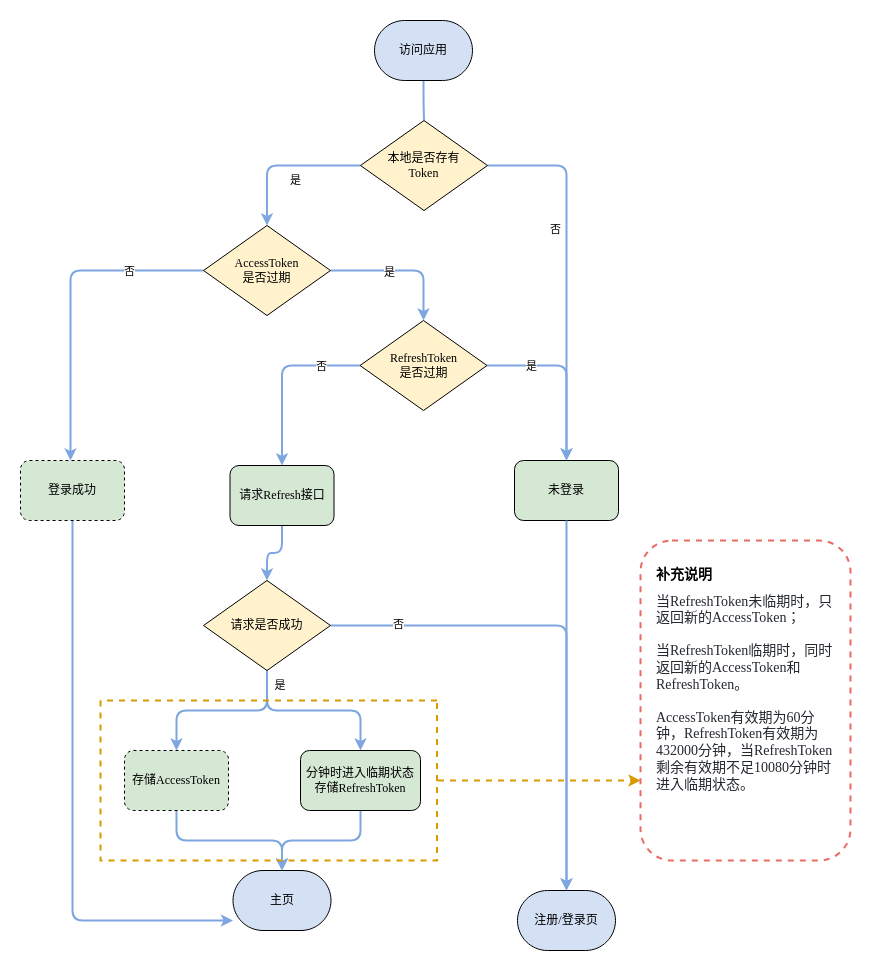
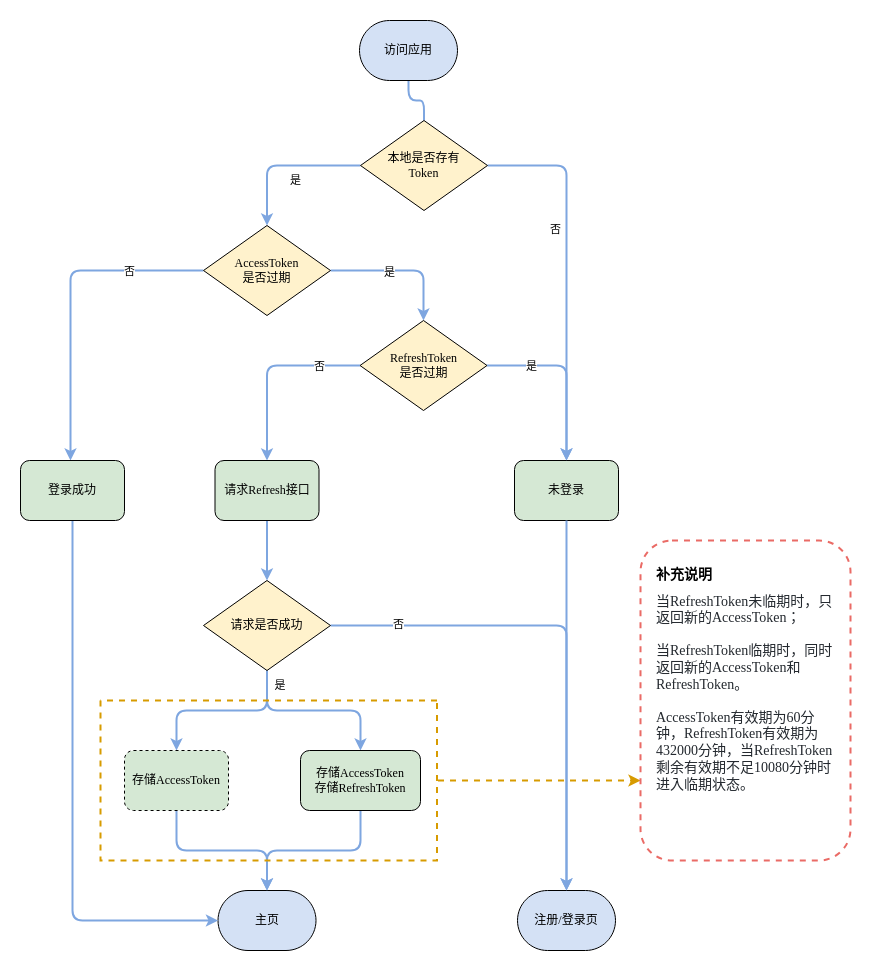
  <mxCell id="0" />
  <mxCell id="1" parent="0" />
  <mxCell id="2" style="edgeStyle=orthogonalEdgeStyle;orthogonalLoop=1;jettySize=auto;html=1;exitX=0.5;exitY=1;exitDx=0;exitDy=0;exitPerimeter=0;strokeColor=#7EA6E0;rounded=1;strokeWidth=2;fontFamily=Cascadia Code;fontSource=https%3A%2F%2Ffonts.cdnfonts.com%2Fs%2F29131%2FCascadia.woff;endArrow=none;" parent="1" source="3" target="8" edge="1"><mxGeometry relative="1" as="geometry"><mxPoint x="490" y="180" as="targetPoint" /></mxGeometry></mxCell>
- <mxCell id="3" value="访问应用" style="shape=mxgraph.flowchart.terminator;whiteSpace=wrap;html=1;fillColor=#D4E1F5;strokeColor=#000000;strokeWidth=1;rounded=1;fontFamily=Cascadia Code;fontSource=https%3A%2F%2Ffonts.cdnfonts.com%2Fs%2F29131%2FCascadia.woff;" parent="1" vertex="1"><mxGeometry x="374" y="20" width="98" height="60" as="geometry" /></mxCell>
+ <mxCell id="3" value="访问应用" style="shape=mxgraph.flowchart.terminator;whiteSpace=wrap;html=1;fillColor=#D4E1F5;strokeColor=#000000;strokeWidth=1;rounded=1;fontFamily=Cascadia Code;fontSource=https%3A%2F%2Ffonts.cdnfonts.com%2Fs%2F29131%2FCascadia.woff;" parent="1" vertex="1"><mxGeometry x="359" y="20" width="98" height="60" as="geometry" /></mxCell>
  <mxCell id="4" style="edgeStyle=orthogonalEdgeStyle;shape=connector;rounded=1;orthogonalLoop=1;jettySize=auto;html=1;labelBackgroundColor=default;fontFamily=Cascadia Code;fontSize=11;fontColor=default;endArrow=classic;strokeColor=#7EA6E0;strokeWidth=2;fontSource=https%3A%2F%2Ffonts.cdnfonts.com%2Fs%2F29131%2FCascadia.woff;" parent="1" source="8" target="9" edge="1"><mxGeometry relative="1" as="geometry" /></mxCell>
  <mxCell id="5" value="否" style="edgeLabel;html=1;align=center;verticalAlign=middle;resizable=0;points=[];fontSize=11;fontFamily=Cascadia Code;fontColor=default;rounded=1;fontSource=https%3A%2F%2Ffonts.cdnfonts.com%2Fs%2F29131%2FCascadia.woff;" parent="4" vertex="1" connectable="0"><mxGeometry x="-0.238" y="-12" relative="1" as="geometry"><mxPoint as="offset" /></mxGeometry></mxCell>
  <mxCell id="6" style="edgeStyle=orthogonalEdgeStyle;shape=connector;rounded=1;orthogonalLoop=1;jettySize=auto;html=1;labelBackgroundColor=default;fontFamily=Cascadia Code;fontSize=11;fontColor=default;endArrow=classic;strokeColor=#7EA6E0;strokeWidth=2;fontSource=https%3A%2F%2Ffonts.cdnfonts.com%2Fs%2F29131%2FCascadia.woff;" parent="1" source="8" target="16" edge="1"><mxGeometry relative="1" as="geometry" /></mxCell>
  <mxCell id="7" value="是" style="edgeLabel;html=1;align=center;verticalAlign=middle;resizable=0;points=[];fontSize=11;fontFamily=Cascadia Code;fontColor=default;rounded=1;fontSource=https%3A%2F%2Ffonts.cdnfonts.com%2Fs%2F29131%2FCascadia.woff;" parent="6" vertex="1" connectable="0"><mxGeometry x="-0.134" y="14" relative="1" as="geometry"><mxPoint as="offset" /></mxGeometry></mxCell>
  <mxCell id="8" value="本地是否存有&lt;br&gt;Token" style="shape=mxgraph.flowchart.decision;whiteSpace=wrap;html=1;fillColor=#FFF2CC;strokeColor=#000000;strokeWidth=1;rounded=1;fontFamily=Cascadia Code;fontSource=https%3A%2F%2Ffonts.cdnfonts.com%2Fs%2F29131%2FCascadia.woff;" parent="1" vertex="1"><mxGeometry x="360" y="120" width="127" height="90" as="geometry" /></mxCell>
  <mxCell id="9" value="未登录" style="rounded=1;whiteSpace=wrap;html=1;gradientColor=none;fillColor=#D5E8D4;fontFamily=Cascadia Code;fontSource=https%3A%2F%2Ffonts.cdnfonts.com%2Fs%2F29131%2FCascadia.woff;" parent="1" vertex="1"><mxGeometry x="514" y="460" width="104" height="60" as="geometry" /></mxCell>
- <mxCell id="10" value="主页" style="shape=mxgraph.flowchart.terminator;whiteSpace=wrap;html=1;fillColor=#D4E1F5;strokeColor=#000000;strokeWidth=1;rounded=1;fontFamily=Cascadia Code;fontSource=https%3A%2F%2Ffonts.cdnfonts.com%2Fs%2F29131%2FCascadia.woff;" parent="1" vertex="1"><mxGeometry x="232.5" y="870" width="98" height="60" as="geometry" /></mxCell>
+ <mxCell id="10" value="主页" style="shape=mxgraph.flowchart.terminator;whiteSpace=wrap;html=1;fillColor=#D4E1F5;strokeColor=#000000;strokeWidth=1;rounded=1;fontFamily=Cascadia Code;fontSource=https%3A%2F%2Ffonts.cdnfonts.com%2Fs%2F29131%2FCascadia.woff;" parent="1" vertex="1"><mxGeometry x="217.5" y="890" width="98" height="60" as="geometry" /></mxCell>
  <mxCell id="11" value="注册/登录页" style="shape=mxgraph.flowchart.terminator;whiteSpace=wrap;html=1;fillColor=#D4E1F5;strokeColor=#000000;strokeWidth=1;rounded=1;fontFamily=Cascadia Code;fontSource=https%3A%2F%2Ffonts.cdnfonts.com%2Fs%2F29131%2FCascadia.woff;" parent="1" vertex="1"><mxGeometry x="517" y="890" width="98" height="60" as="geometry" /></mxCell>
  <mxCell id="12" style="edgeStyle=orthogonalEdgeStyle;shape=connector;rounded=1;orthogonalLoop=1;jettySize=auto;html=1;labelBackgroundColor=default;fontFamily=Cascadia Code;fontSize=11;fontColor=default;endArrow=classic;strokeColor=#7EA6E0;strokeWidth=2;fontSource=https%3A%2F%2Ffonts.cdnfonts.com%2Fs%2F29131%2FCascadia.woff;" parent="1" source="16" target="18" edge="1"><mxGeometry relative="1" as="geometry"><Array as="points"><mxPoint x="70" y="270" /></Array></mxGeometry></mxCell>
  <mxCell id="13" value="否" style="edgeLabel;html=1;align=center;verticalAlign=middle;resizable=0;points=[];fontSize=11;fontFamily=Cascadia Code;fontColor=default;rounded=1;fontSource=https%3A%2F%2Ffonts.cdnfonts.com%2Fs%2F29131%2FCascadia.woff;" parent="12" vertex="1" connectable="0"><mxGeometry x="-0.267" y="-3" relative="1" as="geometry"><mxPoint x="43" y="3" as="offset" /></mxGeometry></mxCell>
  <mxCell id="14" style="edgeStyle=orthogonalEdgeStyle;shape=connector;rounded=1;orthogonalLoop=1;jettySize=auto;html=1;labelBackgroundColor=default;fontFamily=Cascadia Code;fontSize=11;fontColor=default;endArrow=classic;strokeColor=#7EA6E0;strokeWidth=2;fontSource=https%3A%2F%2Ffonts.cdnfonts.com%2Fs%2F29131%2FCascadia.woff;" parent="1" source="16" target="24" edge="1"><mxGeometry relative="1" as="geometry" /></mxCell>
  <mxCell id="15" value="是" style="edgeLabel;html=1;align=center;verticalAlign=middle;resizable=0;points=[];rounded=1;fontFamily=Cascadia Code;fontSource=https%3A%2F%2Ffonts.cdnfonts.com%2Fs%2F29131%2FCascadia.woff;" parent="14" vertex="1" connectable="0"><mxGeometry x="-0.192" y="-1" relative="1" as="geometry"><mxPoint as="offset" /></mxGeometry></mxCell>
  <mxCell id="16" value="&lt;div&gt;&lt;span&gt;AccessToken&lt;/span&gt;&lt;/div&gt;&lt;div&gt;&lt;span&gt;是否过期&lt;/span&gt;&lt;/div&gt;" style="shape=mxgraph.flowchart.decision;whiteSpace=wrap;html=1;fillColor=#FFF2CC;strokeColor=#000000;strokeWidth=1;align=center;rounded=1;fontFamily=Cascadia Code;fontSource=https%3A%2F%2Ffonts.cdnfonts.com%2Fs%2F29131%2FCascadia.woff;" parent="1" vertex="1"><mxGeometry x="203" y="225" width="127" height="90" as="geometry" /></mxCell>
  <mxCell id="17" style="edgeStyle=orthogonalEdgeStyle;shape=connector;rounded=1;orthogonalLoop=1;jettySize=auto;html=1;exitX=0.5;exitY=1;exitDx=0;exitDy=0;labelBackgroundColor=default;fontFamily=Cascadia Code;fontSize=11;fontColor=default;endArrow=classic;strokeColor=#7EA6E0;strokeWidth=2;fontSource=https%3A%2F%2Ffonts.cdnfonts.com%2Fs%2F29131%2FCascadia.woff;" parent="1" source="18" target="10" edge="1"><mxGeometry relative="1" as="geometry"><Array as="points"><mxPoint x="72" y="920" /></Array></mxGeometry></mxCell>
- <mxCell id="18" value="登录成功" style="rounded=1;whiteSpace=wrap;html=1;gradientColor=none;fillColor=#D5E8D4;fontFamily=Cascadia Code;fontSource=https%3A%2F%2Ffonts.cdnfonts.com%2Fs%2F29131%2FCascadia.woff;dashed=1;" parent="1" vertex="1"><mxGeometry x="20" y="460" width="104" height="60" as="geometry" /></mxCell>
+ <mxCell id="18" value="登录成功" style="rounded=1;whiteSpace=wrap;html=1;gradientColor=none;fillColor=#D5E8D4;fontFamily=Cascadia Code;fontSource=https%3A%2F%2Ffonts.cdnfonts.com%2Fs%2F29131%2FCascadia.woff;" parent="1" vertex="1"><mxGeometry x="20" y="460" width="104" height="60" as="geometry" /></mxCell>
  <mxCell id="19" value="" style="endArrow=classic;html=1;rounded=1;labelBackgroundColor=default;fontFamily=Cascadia Code;fontSize=11;fontColor=default;strokeColor=#7EA6E0;shape=connector;strokeWidth=2;fontSource=https%3A%2F%2Ffonts.cdnfonts.com%2Fs%2F29131%2FCascadia.woff;" parent="1" source="9" target="11" edge="1"><mxGeometry width="50" height="50" relative="1" as="geometry"><mxPoint x="290" y="410" as="sourcePoint" /><mxPoint x="340" y="360" as="targetPoint" /></mxGeometry></mxCell>
  <mxCell id="20" style="edgeStyle=orthogonalEdgeStyle;shape=connector;rounded=1;orthogonalLoop=1;jettySize=auto;html=1;exitX=1;exitY=0.5;exitDx=0;exitDy=0;exitPerimeter=0;labelBackgroundColor=default;fontFamily=Cascadia Code;fontSize=11;fontColor=default;endArrow=classic;strokeColor=#7EA6E0;strokeWidth=2;fontSource=https%3A%2F%2Ffonts.cdnfonts.com%2Fs%2F29131%2FCascadia.woff;" parent="1" source="24" target="9" edge="1"><mxGeometry relative="1" as="geometry"><Array as="points"><mxPoint x="566" y="365" /></Array></mxGeometry></mxCell>
  <mxCell id="21" value="是" style="edgeLabel;html=1;align=center;verticalAlign=middle;resizable=0;points=[];fontSize=11;fontFamily=Cascadia Code;fontColor=default;rounded=1;fontSource=https%3A%2F%2Ffonts.cdnfonts.com%2Fs%2F29131%2FCascadia.woff;" parent="20" vertex="1" connectable="0"><mxGeometry x="-0.24" y="1" relative="1" as="geometry"><mxPoint x="-22" y="1" as="offset" /></mxGeometry></mxCell>
  <mxCell id="22" style="edgeStyle=orthogonalEdgeStyle;shape=connector;rounded=1;orthogonalLoop=1;jettySize=auto;html=1;labelBackgroundColor=default;fontFamily=Cascadia Code;fontSize=11;fontColor=default;endArrow=classic;strokeColor=#7EA6E0;strokeWidth=2;fontSource=https%3A%2F%2Ffonts.cdnfonts.com%2Fs%2F29131%2FCascadia.woff;" parent="1" source="24" target="26" edge="1"><mxGeometry relative="1" as="geometry" /></mxCell>
  <mxCell id="23" value="否" style="edgeLabel;html=1;align=center;verticalAlign=middle;resizable=0;points=[];rounded=1;fontFamily=Cascadia Code;fontSource=https%3A%2F%2Ffonts.cdnfonts.com%2Fs%2F29131%2FCascadia.woff;" parent="22" vertex="1" connectable="0"><mxGeometry x="-0.61" y="3" relative="1" as="geometry"><mxPoint x="-4" y="-3" as="offset" /></mxGeometry></mxCell>
  <mxCell id="24" value="RefreshToken&lt;br&gt;是否过期" style="shape=mxgraph.flowchart.decision;whiteSpace=wrap;html=1;fillColor=#FFF2CC;strokeColor=#000000;strokeWidth=1;rounded=1;fontFamily=Cascadia Code;fontSource=https%3A%2F%2Ffonts.cdnfonts.com%2Fs%2F29131%2FCascadia.woff;" parent="1" vertex="1"><mxGeometry x="359.5" y="320" width="127" height="90" as="geometry" /></mxCell>
  <mxCell id="25" style="edgeStyle=orthogonalEdgeStyle;shape=connector;rounded=1;orthogonalLoop=1;jettySize=auto;html=1;labelBackgroundColor=default;fontFamily=Cascadia Code;fontSize=11;fontColor=default;endArrow=classic;strokeColor=#7EA6E0;strokeWidth=2;fontSource=https%3A%2F%2Ffonts.cdnfonts.com%2Fs%2F29131%2FCascadia.woff;" parent="1" source="26" target="31" edge="1"><mxGeometry relative="1" as="geometry" /></mxCell>
- <mxCell id="26" value="请求Refresh接口" style="rounded=1;whiteSpace=wrap;html=1;gradientColor=none;fillColor=#D5E8D4;fontFamily=Cascadia Code;fontSource=https%3A%2F%2Ffonts.cdnfonts.com%2Fs%2F29131%2FCascadia.woff;" parent="1" vertex="1"><mxGeometry x="229.5" y="465" width="104" height="60" as="geometry" /></mxCell>
+ <mxCell id="26" value="请求Refresh接口" style="rounded=1;whiteSpace=wrap;html=1;gradientColor=none;fillColor=#D5E8D4;fontFamily=Cascadia Code;fontSource=https%3A%2F%2Ffonts.cdnfonts.com%2Fs%2F29131%2FCascadia.woff;" parent="1" vertex="1"><mxGeometry x="214.5" y="460" width="104" height="60" as="geometry" /></mxCell>
  <mxCell id="27" style="edgeStyle=orthogonalEdgeStyle;shape=connector;rounded=1;orthogonalLoop=1;jettySize=auto;html=1;exitX=1;exitY=0.5;exitDx=0;exitDy=0;exitPerimeter=0;labelBackgroundColor=default;fontFamily=Cascadia Code;fontSize=11;fontColor=default;endArrow=classic;strokeColor=#7EA6E0;strokeWidth=2;fontSource=https%3A%2F%2Ffonts.cdnfonts.com%2Fs%2F29131%2FCascadia.woff;" parent="1" source="31" target="11" edge="1"><mxGeometry relative="1" as="geometry" /></mxCell>
  <mxCell id="28" value="否" style="edgeLabel;html=1;align=center;verticalAlign=middle;resizable=0;points=[];fontSize=11;fontFamily=Cascadia Code;fontColor=default;rounded=1;fontSource=https%3A%2F%2Ffonts.cdnfonts.com%2Fs%2F29131%2FCascadia.woff;" parent="27" vertex="1" connectable="0"><mxGeometry x="-0.733" y="2" relative="1" as="geometry"><mxPoint as="offset" /></mxGeometry></mxCell>
  <mxCell id="29" style="edgeStyle=orthogonalEdgeStyle;shape=connector;rounded=1;orthogonalLoop=1;jettySize=auto;html=1;exitX=0.5;exitY=1;exitDx=0;exitDy=0;exitPerimeter=0;labelBackgroundColor=default;fontFamily=Cascadia Code;fontSize=11;fontColor=default;endArrow=classic;strokeColor=#7EA6E0;strokeWidth=2;fontSource=https%3A%2F%2Ffonts.cdnfonts.com%2Fs%2F29131%2FCascadia.woff;" parent="1" source="31" target="33" edge="1"><mxGeometry relative="1" as="geometry"><Array as="points"><mxPoint x="267" y="710" /><mxPoint x="176" y="710" /></Array></mxGeometry></mxCell>
  <mxCell id="30" style="edgeStyle=orthogonalEdgeStyle;shape=connector;rounded=1;orthogonalLoop=1;jettySize=auto;html=1;labelBackgroundColor=default;fontFamily=Cascadia Code;fontSize=11;fontColor=default;endArrow=classic;strokeColor=#7EA6E0;startArrow=none;strokeWidth=2;entryX=0.5;entryY=0;entryDx=0;entryDy=0;fontSource=https%3A%2F%2Ffonts.cdnfonts.com%2Fs%2F29131%2FCascadia.woff;" parent="1" source="31" target="35" edge="1"><mxGeometry relative="1" as="geometry"><mxPoint x="266.5" y="700" as="sourcePoint" /><Array as="points"><mxPoint x="267" y="710" /><mxPoint x="360" y="710" /></Array><mxPoint x="370" y="710" as="targetPoint" /></mxGeometry></mxCell>
  <mxCell id="31" value="请求是否成功" style="shape=mxgraph.flowchart.decision;whiteSpace=wrap;html=1;fillColor=#FFF2CC;strokeColor=#000000;strokeWidth=1;rounded=1;fontFamily=Cascadia Code;fontSource=https%3A%2F%2Ffonts.cdnfonts.com%2Fs%2F29131%2FCascadia.woff;" parent="1" vertex="1"><mxGeometry x="203" y="580" width="127" height="90" as="geometry" /></mxCell>
  <mxCell id="32" style="edgeStyle=orthogonalEdgeStyle;shape=connector;rounded=1;orthogonalLoop=1;jettySize=auto;html=1;exitX=0.5;exitY=1;exitDx=0;exitDy=0;labelBackgroundColor=default;fontFamily=Cascadia Code;fontSize=11;fontColor=default;endArrow=classic;strokeColor=#7EA6E0;strokeWidth=2;fontSource=https%3A%2F%2Ffonts.cdnfonts.com%2Fs%2F29131%2FCascadia.woff;" parent="1" source="33" target="10" edge="1"><mxGeometry relative="1" as="geometry" /></mxCell>
  <mxCell id="33" value="存储AccessToken" style="rounded=1;whiteSpace=wrap;html=1;gradientColor=none;fillColor=#D5E8D4;fontFamily=Cascadia Code;fontSource=https%3A%2F%2Ffonts.cdnfonts.com%2Fs%2F29131%2FCascadia.woff;dashed=1;" parent="1" vertex="1"><mxGeometry x="124" y="750" width="104" height="60" as="geometry" /></mxCell>
  <mxCell id="34" style="edgeStyle=orthogonalEdgeStyle;shape=connector;rounded=1;orthogonalLoop=1;jettySize=auto;html=1;exitX=0.5;exitY=1;exitDx=0;exitDy=0;labelBackgroundColor=default;fontFamily=Cascadia Code;fontSize=11;fontColor=default;endArrow=classic;strokeColor=#7EA6E0;strokeWidth=2;fontSource=https%3A%2F%2Ffonts.cdnfonts.com%2Fs%2F29131%2FCascadia.woff;" parent="1" source="35" target="10" edge="1"><mxGeometry relative="1" as="geometry" /></mxCell>
- <mxCell id="35" value="分钟时进入临期状态&lt;br&gt;存储RefreshToken" style="rounded=1;whiteSpace=wrap;html=1;gradientColor=none;fillColor=#D5E8D4;fontFamily=Cascadia Code;fontSource=https%3A%2F%2Ffonts.cdnfonts.com%2Fs%2F29131%2FCascadia.woff;" parent="1" vertex="1"><mxGeometry x="300" y="750" width="120" height="60" as="geometry" /></mxCell>
+ <mxCell id="35" value="存储AccessToken&lt;br&gt;存储RefreshToken" style="rounded=1;whiteSpace=wrap;html=1;gradientColor=none;fillColor=#D5E8D4;fontFamily=Cascadia Code;fontSource=https%3A%2F%2Ffonts.cdnfonts.com%2Fs%2F29131%2FCascadia.woff;" parent="1" vertex="1"><mxGeometry x="300" y="750" width="120" height="60" as="geometry" /></mxCell>
  <mxCell id="36" value="" style="edgeStyle=orthogonalEdgeStyle;shape=connector;rounded=1;orthogonalLoop=1;jettySize=auto;html=1;exitX=0.5;exitY=1;exitDx=0;exitDy=0;exitPerimeter=0;labelBackgroundColor=default;fontFamily=Cascadia Code;fontSize=11;fontColor=default;endArrow=none;strokeColor=#7EA6E0;fontSource=https%3A%2F%2Ffonts.cdnfonts.com%2Fs%2F29131%2FCascadia.woff;" parent="1" source="31" edge="1"><mxGeometry relative="1" as="geometry"><mxPoint x="266.5" y="670" as="sourcePoint" /><mxPoint x="266.5" y="670" as="targetPoint" /></mxGeometry></mxCell>
  <mxCell id="37" value="是" style="text;html=1;strokeColor=none;fillColor=none;align=center;verticalAlign=middle;whiteSpace=wrap;rounded=1;fontFamily=Cascadia Code;fontSize=11;fontColor=default;fontSource=https%3A%2F%2Ffonts.cdnfonts.com%2Fs%2F29131%2FCascadia.woff;" parent="1" vertex="1"><mxGeometry x="250" y="670" width="60" height="30" as="geometry" /></mxCell>
  <mxCell id="38" style="edgeStyle=orthogonalEdgeStyle;shape=connector;rounded=1;orthogonalLoop=1;jettySize=auto;html=1;labelBackgroundColor=default;fontFamily=Cascadia Code;fontSize=11;fontColor=default;endArrow=classic;strokeColor=#d79b00;fillColor=#ffe6cc;dashed=1;strokeWidth=2;entryX=0;entryY=0.75;entryDx=0;entryDy=0;fontSource=https%3A%2F%2Ffonts.cdnfonts.com%2Fs%2F29131%2FCascadia.woff;exitX=1;exitY=0.5;exitDx=0;exitDy=0;" parent="1" target="39" edge="1" source="40"><mxGeometry relative="1" as="geometry"><mxPoint x="470" y="780" as="sourcePoint" /><mxPoint x="600" y="820" as="targetPoint" /><Array as="points" /></mxGeometry></mxCell>
  <mxCell id="39" value="&lt;h1 style=&quot;font-size: 14px;&quot;&gt;补充说明&lt;/h1&gt;&lt;p dir=&quot;auto&quot; style=&quot;box-sizing: border-box; margin-top: 0px; margin-bottom: 16px; color: rgb(36, 41, 47); font-size: 14px;&quot;&gt;当RefreshToken未临期时，只返回新的AccessToken；&lt;/p&gt;&lt;p dir=&quot;auto&quot; style=&quot;box-sizing: border-box; margin-top: 0px; margin-bottom: 16px; color: rgb(36, 41, 47); font-size: 14px;&quot;&gt;当RefreshToken临期时，同时返回新的AccessToken和RefreshToken。&lt;/p&gt;&lt;p dir=&quot;auto&quot; style=&quot;box-sizing: border-box; margin-top: 0px; margin-bottom: 16px; color: rgb(36, 41, 47); font-size: 14px;&quot;&gt;AccessToken有效期为60分钟，RefreshToken有效期为432000分钟，当RefreshToken剩余有效期不足10080分钟时进入临期状态。&lt;/p&gt;" style="text;html=1;strokeColor=#EA6B66;fillColor=none;spacing=13;spacingTop=0;overflow=hidden;rounded=1;dashed=1;fontFamily=Cascadia Code;fontSize=14;fontColor=default;strokeWidth=2;labelBackgroundColor=none;labelBorderColor=none;whiteSpace=wrap;spacingLeft=3;glass=0;shadow=0;sketch=0;fontSource=https%3A%2F%2Ffonts.cdnfonts.com%2Fs%2F29131%2FCascadia.woff;" parent="1" vertex="1"><mxGeometry x="640" y="540" width="210" height="320" as="geometry" /></mxCell>
  <mxCell id="40" value="" style="swimlane;startSize=0;fillColor=#ffe6cc;strokeColor=#d79b00;dashed=1;rounded=1;strokeWidth=2;perimeterSpacing=1;gradientColor=none;swimlaneFillColor=none;glass=0;" vertex="1" parent="1"><mxGeometry x="100" y="700" width="336.5" height="160" as="geometry" /></mxCell>
